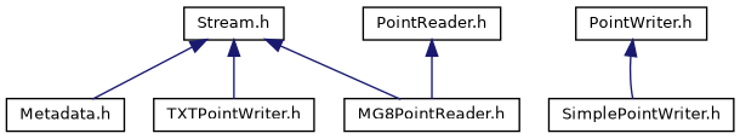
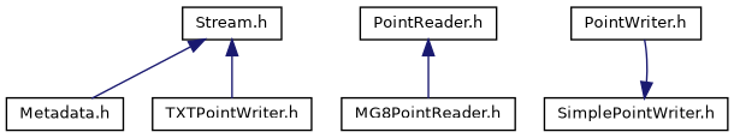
  digraph {
    node [color=black fontname=Helvetica fontsize=10 shape=record]
    edge [color=midnightblue dir=back fontname=Helvetica fontsize=10 labelfontname=Helvetica labelfontsize=10 style=solid]
    n1 [height=0.2 label="Stream.h" width=0.4]
    n2 [height=0.2 label="Metadata.h" width=0.4]
    n3 [height=0.2 label="MG8PointReader.h" width=0.4]
    n4 [height=0.2 label="TXTPointWriter.h" width=0.4]
    n5 [height=0.2 label="PointReader.h" width=0.4]
    n6 [height=0.2 label="PointWriter.h" width=0.4]
    n7 [height=0.2 label="SimplePointWriter.h" width=0.4]
    n1 -> n2
-   n1 -> n3
    n1 -> n4
    n5 -> n3
-   n6 -> n7
+   n7 -> n6
  }
